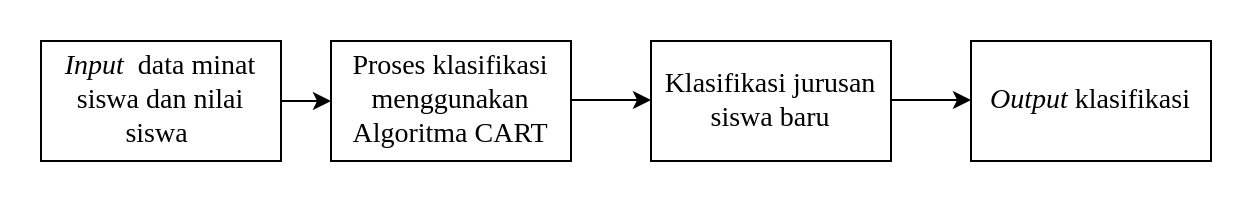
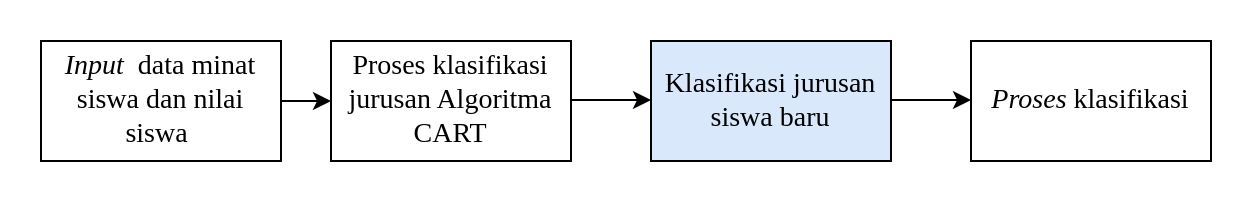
  <mxCell id="0" />
  <mxCell id="1" parent="0" />
  <mxCell id="2" value="&lt;font style=&quot;font-size: 14px;&quot; face=&quot;Times New Roman&quot;&gt;&lt;i&gt;Input&amp;nbsp;&lt;/i&gt; data minat siswa dan nilai siswa&amp;nbsp;&lt;/font&gt;" style="rounded=0;whiteSpace=wrap;html=1;" vertex="1" parent="1"><mxGeometry x="20" y="20" width="120" height="60" as="geometry" /></mxCell>
  <mxCell id="3" value="" style="endArrow=classic;html=1;rounded=0;exitX=1;exitY=0.5;exitDx=0;exitDy=0;" edge="1" parent="1" source="2"><mxGeometry width="50" height="50" relative="1" as="geometry"><mxPoint x="165" y="100" as="sourcePoint" /><mxPoint x="165" y="50" as="targetPoint" /></mxGeometry></mxCell>
- <mxCell id="4" value="&lt;font style=&quot;font-size: 14px;&quot; face=&quot;Times New Roman&quot;&gt;Proses klasifikasi menggunakan Algoritma CART&lt;/font&gt;" style="rounded=0;whiteSpace=wrap;html=1;" vertex="1" parent="1"><mxGeometry x="165" y="20" width="120" height="60" as="geometry" /></mxCell>
+ <mxCell id="4" value="&lt;font style=&quot;font-size: 14px;&quot; face=&quot;Times New Roman&quot;&gt;Proses klasifikasi jurusan Algoritma CART&lt;/font&gt;" style="rounded=0;whiteSpace=wrap;html=1;" vertex="1" parent="1"><mxGeometry x="165" y="20" width="120" height="60" as="geometry" /></mxCell>
  <mxCell id="5" value="" style="endArrow=classic;html=1;rounded=0;exitX=1;exitY=0.5;exitDx=0;exitDy=0;" edge="1" parent="1"><mxGeometry width="50" height="50" relative="1" as="geometry"><mxPoint x="285" y="49.5" as="sourcePoint" /><mxPoint x="325" y="49.5" as="targetPoint" /></mxGeometry></mxCell>
- <mxCell id="6" value="&lt;font face=&quot;Times New Roman&quot; style=&quot;font-size: 14px;&quot;&gt;Klasifikasi jurusan siswa baru&lt;/font&gt;" style="rounded=0;whiteSpace=wrap;html=1;" vertex="1" parent="1"><mxGeometry x="325" y="20" width="120" height="60" as="geometry" /></mxCell>
+ <mxCell id="6" value="&lt;font face=&quot;Times New Roman&quot; style=&quot;font-size: 14px;&quot;&gt;Klasifikasi jurusan siswa baru&lt;/font&gt;" style="rounded=0;whiteSpace=wrap;html=1;fillColor=#dae8fc;" vertex="1" parent="1"><mxGeometry x="325" y="20" width="120" height="60" as="geometry" /></mxCell>
  <mxCell id="7" value="" style="endArrow=classic;html=1;rounded=0;exitX=1;exitY=0.5;exitDx=0;exitDy=0;" edge="1" parent="1"><mxGeometry width="50" height="50" relative="1" as="geometry"><mxPoint x="445" y="49.5" as="sourcePoint" /><mxPoint x="485" y="49.5" as="targetPoint" /></mxGeometry></mxCell>
- <mxCell id="8" value="&lt;font face=&quot;Times New Roman&quot; style=&quot;font-size: 14px;&quot;&gt;&lt;i&gt;Output &lt;/i&gt;klasifikasi&lt;/font&gt;" style="rounded=0;whiteSpace=wrap;html=1;" vertex="1" parent="1"><mxGeometry x="485" y="20" width="120" height="60" as="geometry" /></mxCell>
+ <mxCell id="8" value="&lt;font face=&quot;Times New Roman&quot; style=&quot;font-size: 14px;&quot;&gt;&lt;i&gt;Proses &lt;/i&gt;klasifikasi&lt;/font&gt;" style="rounded=0;whiteSpace=wrap;html=1;" vertex="1" parent="1"><mxGeometry x="485" y="20" width="120" height="60" as="geometry" /></mxCell>
